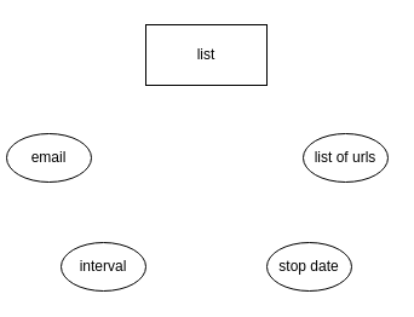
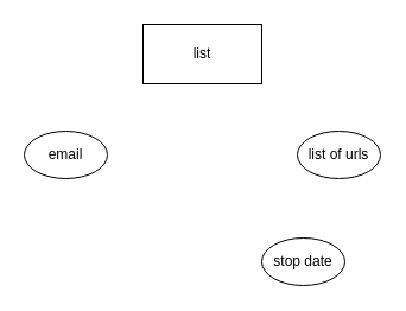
  <mxCell id="0" />
  <mxCell id="1" parent="0" />
  <mxCell id="2" value="list" style="rounded=0;whiteSpace=wrap;html=1;" vertex="1" parent="1"><mxGeometry x="120" y="20" width="100" height="50" as="geometry" /></mxCell>
- <mxCell id="3" value="email" style="ellipse;whiteSpace=wrap;html=1;" vertex="1" parent="1"><mxGeometry x="5" y="110" width="70" height="40" as="geometry" /></mxCell>
+ <mxCell id="3" value="email" style="ellipse;whiteSpace=wrap;html=1;" vertex="1" parent="1"><mxGeometry x="20" y="110" width="70" height="40" as="geometry" /></mxCell>
  <mxCell id="4" value="list of urls" style="ellipse;whiteSpace=wrap;html=1;" vertex="1" parent="1"><mxGeometry x="250" y="110" width="70" height="40" as="geometry" /></mxCell>
- <mxCell id="5" value="interval" style="ellipse;whiteSpace=wrap;html=1;" vertex="1" parent="1"><mxGeometry x="50" y="200" width="70" height="40" as="geometry" /></mxCell>
  <mxCell id="6" value="stop date" style="ellipse;whiteSpace=wrap;html=1;" vertex="1" parent="1"><mxGeometry x="220" y="200" width="70" height="40" as="geometry" /></mxCell>
